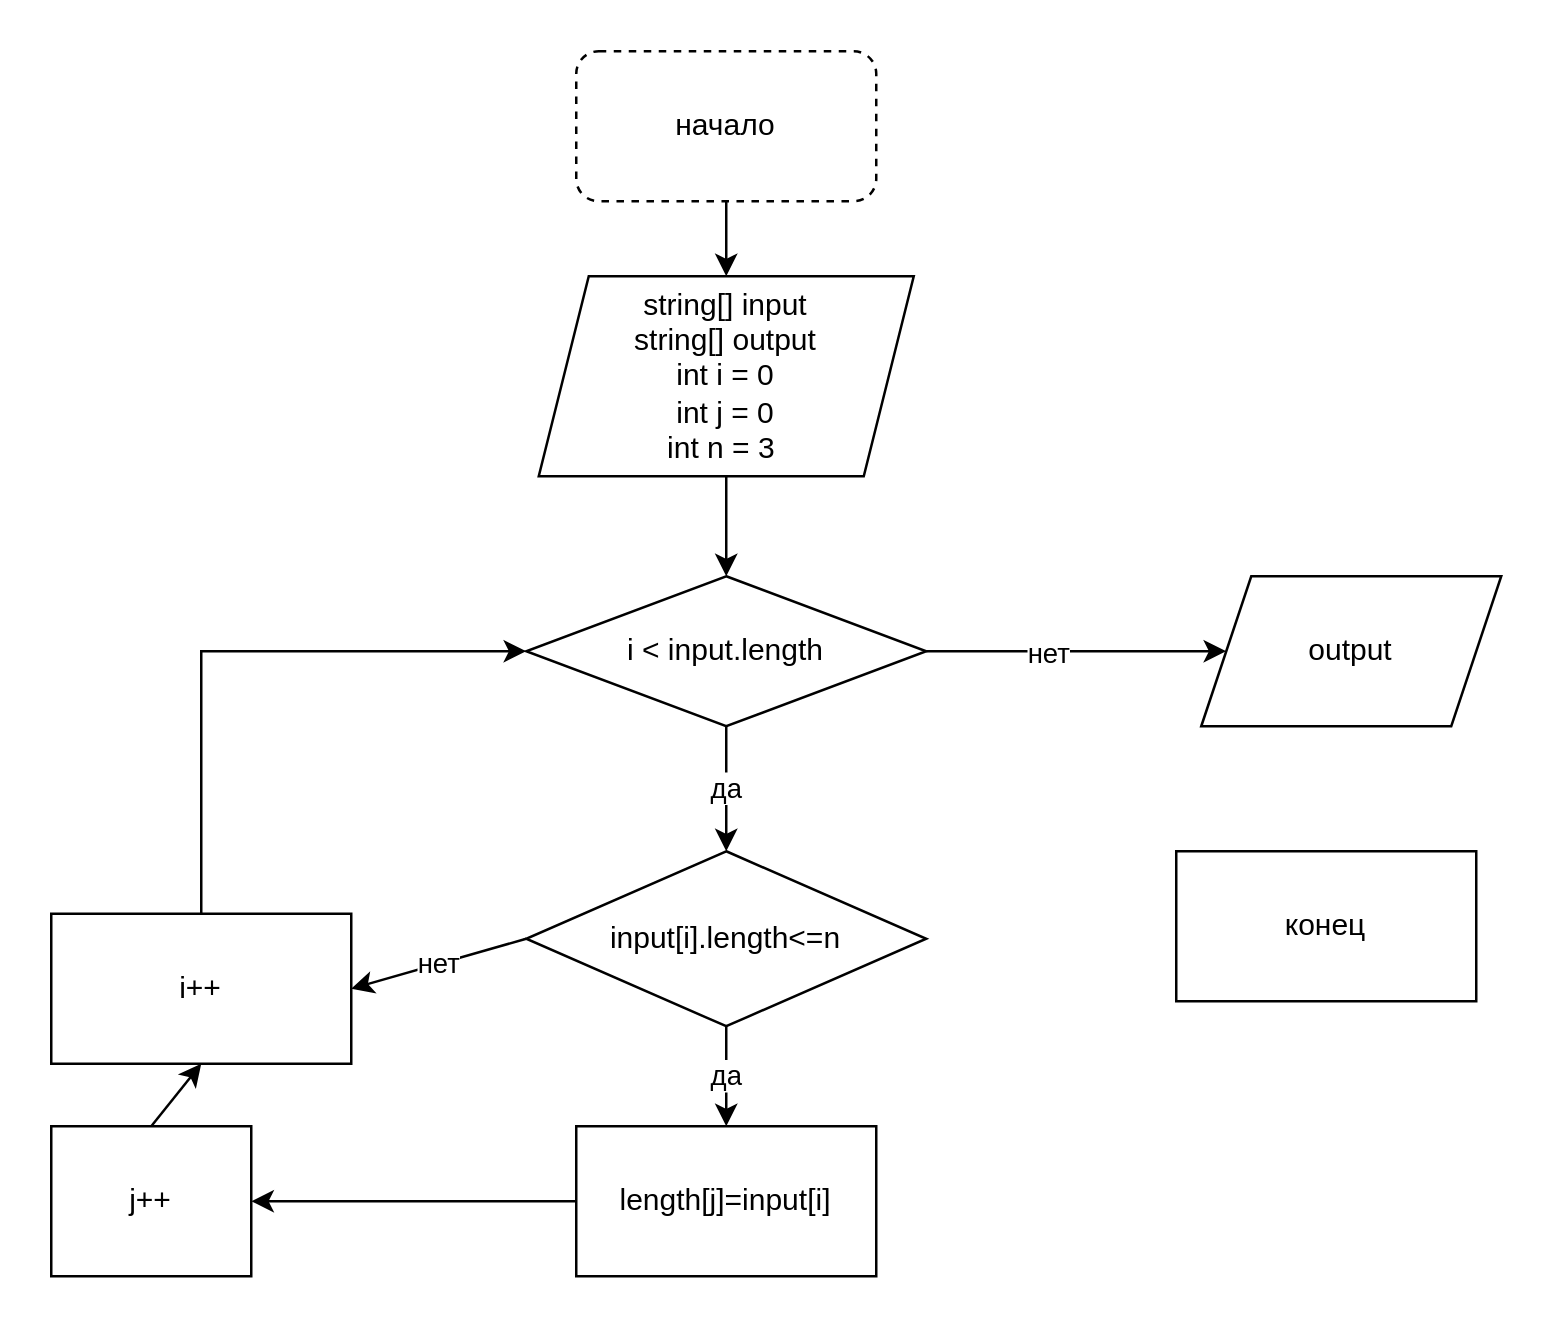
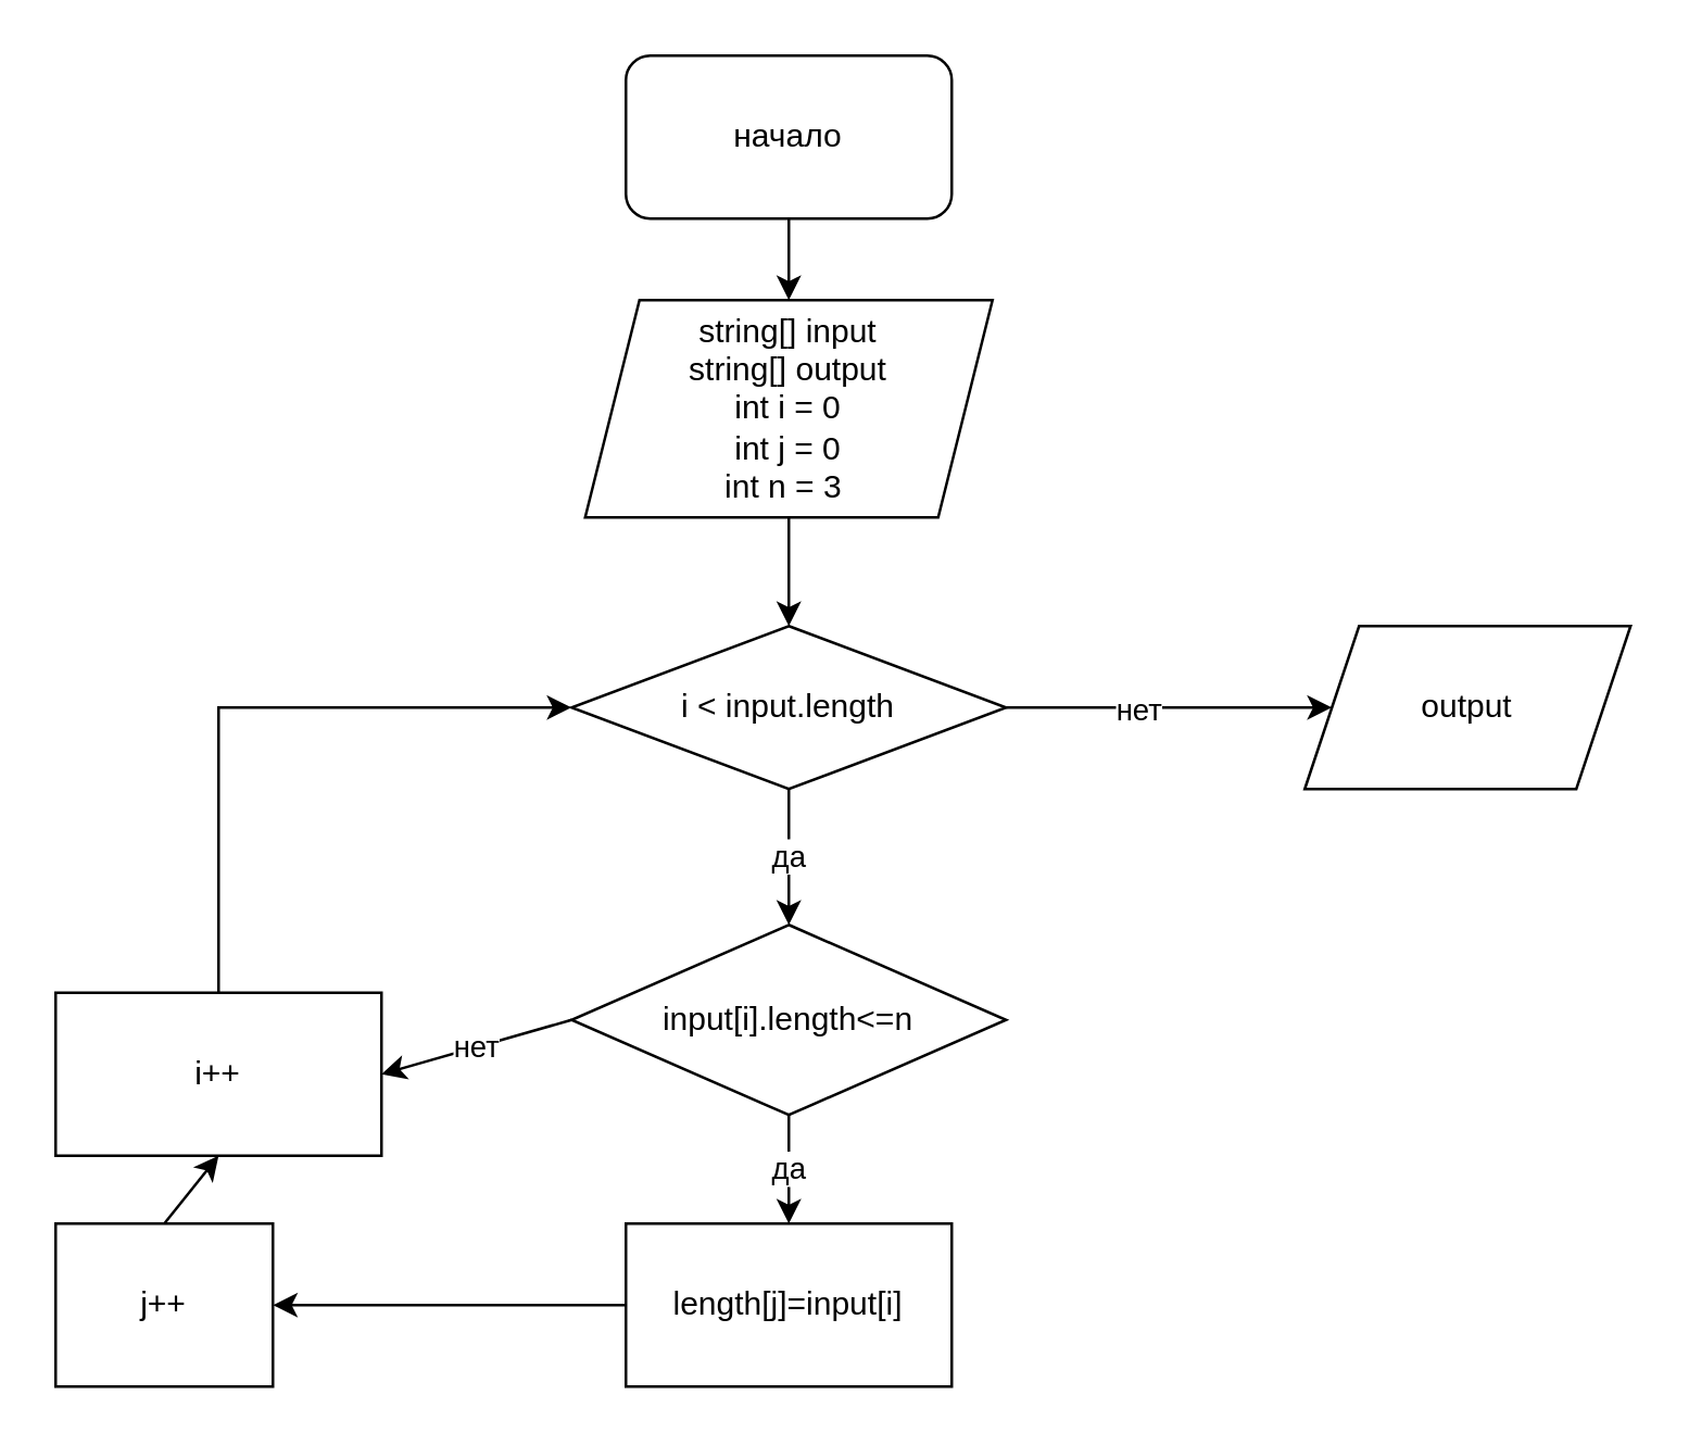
  <mxCell id="0" />
  <mxCell id="1" parent="0" />
- <mxCell id="2" value="начало" style="rounded=1;whiteSpace=wrap;html=1;dashed=1;" vertex="1" parent="1"><mxGeometry x="230" y="20" width="120" height="60" as="geometry" /></mxCell>
+ <mxCell id="2" value="начало" style="rounded=1;whiteSpace=wrap;html=1;" vertex="1" parent="1"><mxGeometry x="230" y="20" width="120" height="60" as="geometry" /></mxCell>
  <mxCell id="3" value="string[] input&lt;br&gt;string[] output&lt;br&gt;int i = 0&lt;br&gt;int j = 0&lt;br&gt;int n = 3&amp;nbsp;" style="shape=parallelogram;perimeter=parallelogramPerimeter;whiteSpace=wrap;html=1;fixedSize=1;" vertex="1" parent="1"><mxGeometry x="215" y="110" width="150" height="80" as="geometry" /></mxCell>
  <mxCell id="4" value="i &amp;lt; input.length" style="rhombus;whiteSpace=wrap;html=1;" vertex="1" parent="1"><mxGeometry x="210" y="230" width="160" height="60" as="geometry" /></mxCell>
  <mxCell id="5" value="output" style="shape=parallelogram;perimeter=parallelogramPerimeter;whiteSpace=wrap;html=1;fixedSize=1;" vertex="1" parent="1"><mxGeometry x="480" y="230" width="120" height="60" as="geometry" /></mxCell>
- <mxCell id="6" value="конец" style="rounded=0;whiteSpace=wrap;html=1;" vertex="1" parent="1"><mxGeometry x="470" y="340" width="120" height="60" as="geometry" /></mxCell>
  <mxCell id="7" value="i++" style="rounded=0;whiteSpace=wrap;html=1;" vertex="1" parent="1"><mxGeometry x="20" y="365" width="120" height="60" as="geometry" /></mxCell>
  <mxCell id="8" value="j++" style="rounded=0;whiteSpace=wrap;html=1;" vertex="1" parent="1"><mxGeometry x="20" y="450" width="80" height="60" as="geometry" /></mxCell>
  <mxCell id="9" value="input[i].length&amp;lt;=n" style="rhombus;whiteSpace=wrap;html=1;" vertex="1" parent="1"><mxGeometry x="210" y="340" width="160" height="70" as="geometry" /></mxCell>
  <mxCell id="10" value="length[j]=input[i]" style="rounded=0;whiteSpace=wrap;html=1;" vertex="1" parent="1"><mxGeometry x="230" y="450" width="120" height="60" as="geometry" /></mxCell>
  <mxCell id="11" value="" style="endArrow=classic;html=1;rounded=0;exitX=1;exitY=0.5;exitDx=0;exitDy=0;" edge="1" parent="1" source="4" target="5"><mxGeometry width="50" height="50" relative="1" as="geometry"><mxPoint x="380" y="280" as="sourcePoint" /><mxPoint x="340" y="230" as="targetPoint" /><Array as="points" /></mxGeometry></mxCell>
  <mxCell id="12" value="нет" style="edgeLabel;html=1;align=center;verticalAlign=middle;resizable=0;points=[];" vertex="1" connectable="0" parent="11"><mxGeometry x="-0.204" y="-1" relative="1" as="geometry"><mxPoint y="-1" as="offset" /></mxGeometry></mxCell>
  <mxCell id="13" value="" style="endArrow=classic;html=1;rounded=0;exitX=0.5;exitY=1;exitDx=0;exitDy=0;entryX=0.5;entryY=0;entryDx=0;entryDy=0;" edge="1" parent="1" source="2" target="3"><mxGeometry width="50" height="50" relative="1" as="geometry"><mxPoint x="290" y="280" as="sourcePoint" /><mxPoint x="340" y="230" as="targetPoint" /></mxGeometry></mxCell>
  <mxCell id="14" value="" style="endArrow=classic;html=1;rounded=0;exitX=0.5;exitY=1;exitDx=0;exitDy=0;entryX=0.5;entryY=0;entryDx=0;entryDy=0;" edge="1" parent="1" source="3" target="4"><mxGeometry width="50" height="50" relative="1" as="geometry"><mxPoint x="290" y="280" as="sourcePoint" /><mxPoint x="340" y="230" as="targetPoint" /></mxGeometry></mxCell>
  <mxCell id="15" value="да" style="endArrow=classic;html=1;rounded=0;entryX=0.5;entryY=0;entryDx=0;entryDy=0;" edge="1" parent="1" target="9"><mxGeometry width="50" height="50" relative="1" as="geometry"><mxPoint x="290" y="290" as="sourcePoint" /><mxPoint x="340" y="230" as="targetPoint" /></mxGeometry></mxCell>
  <mxCell id="16" value="да" style="endArrow=classic;html=1;rounded=0;" edge="1" parent="1" target="10"><mxGeometry width="50" height="50" relative="1" as="geometry"><mxPoint x="290" y="410" as="sourcePoint" /><mxPoint x="340" y="230" as="targetPoint" /></mxGeometry></mxCell>
  <mxCell id="17" value="нет" style="endArrow=classic;html=1;rounded=0;exitX=0;exitY=0.5;exitDx=0;exitDy=0;entryX=1;entryY=0.5;entryDx=0;entryDy=0;" edge="1" parent="1" source="9" target="7"><mxGeometry width="50" height="50" relative="1" as="geometry"><mxPoint x="290" y="280" as="sourcePoint" /><mxPoint x="340" y="230" as="targetPoint" /></mxGeometry></mxCell>
  <mxCell id="18" value="" style="endArrow=classic;html=1;rounded=0;exitX=0.5;exitY=0;exitDx=0;exitDy=0;entryX=0;entryY=0.5;entryDx=0;entryDy=0;" edge="1" parent="1" source="7" target="4"><mxGeometry width="50" height="50" relative="1" as="geometry"><mxPoint x="290" y="280" as="sourcePoint" /><mxPoint x="340" y="230" as="targetPoint" /><Array as="points"><mxPoint x="80" y="260" /></Array></mxGeometry></mxCell>
  <mxCell id="19" value="" style="endArrow=classic;html=1;rounded=0;exitX=0;exitY=0.5;exitDx=0;exitDy=0;" edge="1" parent="1" source="10" target="8"><mxGeometry width="50" height="50" relative="1" as="geometry"><mxPoint x="290" y="280" as="sourcePoint" /><mxPoint x="340" y="230" as="targetPoint" /></mxGeometry></mxCell>
  <mxCell id="20" value="" style="endArrow=classic;html=1;rounded=0;exitX=0.5;exitY=0;exitDx=0;exitDy=0;entryX=0.5;entryY=1;entryDx=0;entryDy=0;" edge="1" parent="1" source="8" target="7"><mxGeometry width="50" height="50" relative="1" as="geometry"><mxPoint x="290" y="280" as="sourcePoint" /><mxPoint x="340" y="230" as="targetPoint" /></mxGeometry></mxCell>
